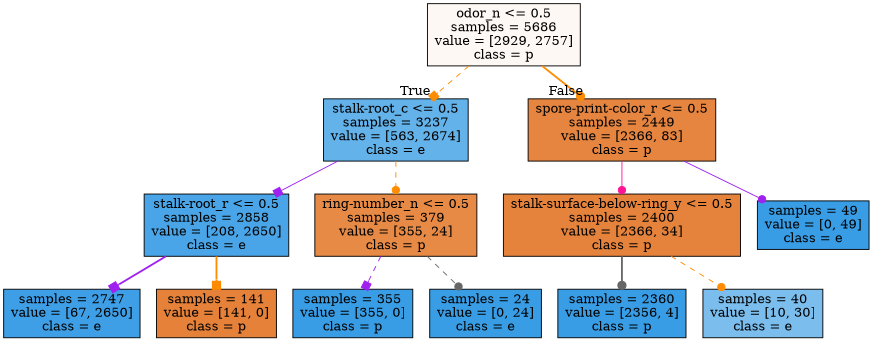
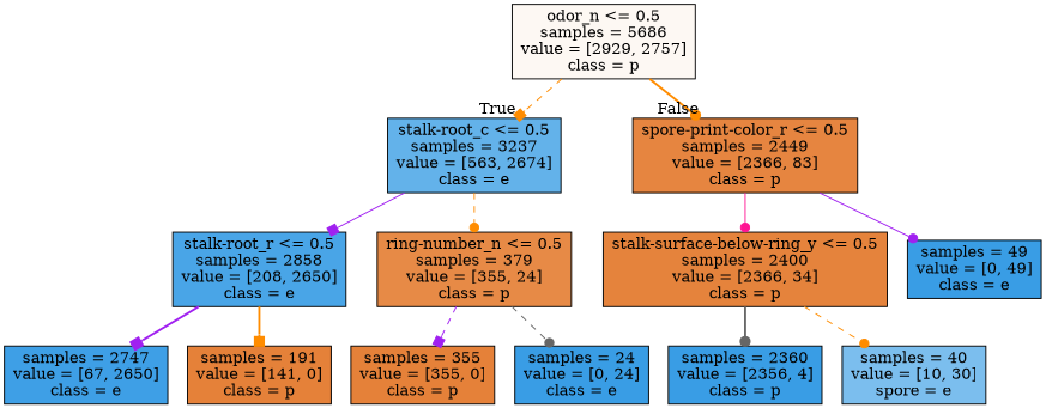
  digraph {
    node [color=black fillcolor="#399de5" shape=box style=filled]
    edge [arrowhead=dot color=darkorange style=dashed]
    n1 [fillcolor="#fdf8f3" label="odor_n <= 0.5\nsamples = 5686\nvalue = [2929, 2757]\nclass = p"]
    n2 [fillcolor="#63b2ea" label="stalk-root_c <= 0.5\nsamples = 3237\nvalue = [563, 2674]\nclass = e"]
    n3 [fillcolor="#e68540" label="spore-print-color_r <= 0.5\nsamples = 2449\nvalue = [2366, 83]\nclass = p"]
    n4 [fillcolor="#49a5e7" label="stalk-root_r <= 0.5\nsamples = 2858\nvalue = [208, 2650]\nclass = e"]
    n5 [fillcolor="#e78a46" label="ring-number_n <= 0.5\nsamples = 379\nvalue = [355, 24]\nclass = p"]
    n6 [fillcolor="#e5833c" label="stalk-surface-below-ring_y <= 0.5\nsamples = 2400\nvalue = [2366, 34]\nclass = p"]
    n7 [label="samples = 49\nvalue = [0, 49]\nclass = e"]
    n8 [fillcolor="#3e9fe6" label="samples = 2747\nvalue = [67, 2650]\nclass = e"]
-   n9 [fillcolor="#e58139" label="samples = 141\nvalue = [141, 0]\nclass = p"]
-   n10 [label="samples = 355\nvalue = [355, 0]\nclass = p"]
+   n9 [fillcolor="#e58139" label="samples = 191\nvalue = [141, 0]\nclass = p"]
+   n10 [fillcolor="#e58139" label="samples = 355\nvalue = [355, 0]\nclass = p"]
    n11 [label="samples = 24\nvalue = [0, 24]\nclass = e"]
    n12 [label="samples = 2360\nvalue = [2356, 4]\nclass = p"]
-   n13 [fillcolor="#7bbeee" label="samples = 40\nvalue = [10, 30]\nclass = e"]
+   n13 [fillcolor="#7bbeee" label="samples = 40\nvalue = [10, 30]\nspore = e"]
    n1 -> n2 [arrowhead=box headlabel=True labelangle=45 labeldistance=2.5]
    n1 -> n3 [headlabel=False labelangle=-45 labeldistance=2.5 style=bold]
    n2 -> n4 [arrowhead=box color=purple style=solid]
    n2 -> n5
    n3 -> n6 [color=deeppink style=solid]
    n3 -> n7 [color=purple style=solid]
    n4 -> n8 [arrowhead=box color=purple style=bold]
    n4 -> n9 [arrowhead=box style=bold]
    n5 -> n10 [arrowhead=box color=purple]
    n5 -> n11 [color=gray40]
    n6 -> n12 [color=gray40 style=bold]
    n6 -> n13
  }
